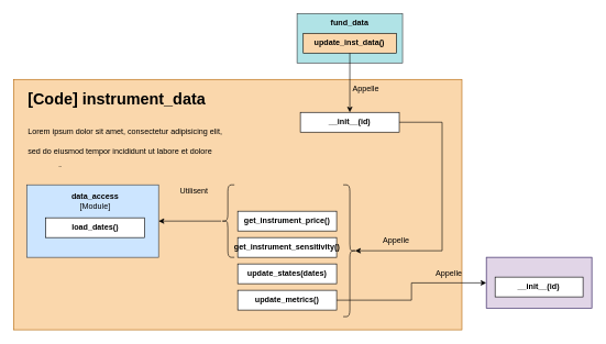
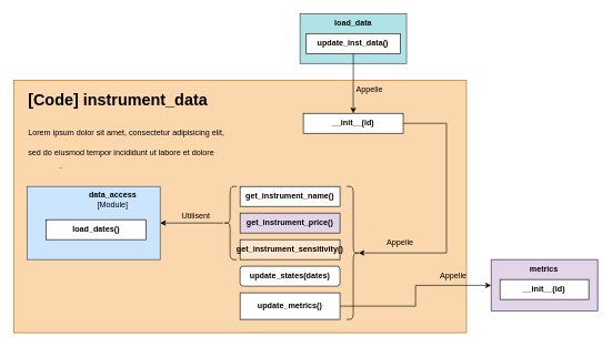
  <mxCell id="0" />
  <mxCell id="1" parent="0" />
  <mxCell id="2" value="&lt;div&gt;&lt;div&gt;&lt;div&gt;&lt;br&gt;&lt;/div&gt;&lt;/div&gt;&lt;/div&gt;" style="rounded=0;whiteSpace=wrap;html=1;fillColor=#fad7ac;strokeColor=#b46504;" vertex="1" parent="1"><mxGeometry x="20" y="120" width="680" height="380" as="geometry" /></mxCell>
  <mxCell id="3" value="" style="group" vertex="1" connectable="0" parent="1"><mxGeometry x="40" y="280" width="200" height="110" as="geometry" /></mxCell>
  <mxCell id="4" value="" style="rounded=0;whiteSpace=wrap;html=1;fillColor=#cce5ff;strokeColor=#36393d;" vertex="1" parent="3"><mxGeometry width="200" height="110" as="geometry" /></mxCell>
  <mxCell id="5" value="&lt;b&gt;load_dates()&lt;/b&gt;" style="rounded=0;whiteSpace=wrap;html=1;" vertex="1" parent="3"><mxGeometry x="29" y="50" width="150" height="30" as="geometry" /></mxCell>
- <mxCell id="6" value="&lt;b&gt;data_access&lt;/b&gt;&lt;div&gt;[Module]&lt;/div&gt;" style="text;html=1;align=center;verticalAlign=middle;whiteSpace=wrap;rounded=0;" vertex="1" parent="3"><mxGeometry x="74" y="10" width="60" height="30" as="geometry" /></mxCell>
- <mxCell id="8" value="&lt;b&gt;get_instrument_price()&lt;/b&gt;" style="rounded=0;whiteSpace=wrap;html=1;" vertex="1" parent="1"><mxGeometry x="360" y="320" width="150" height="30" as="geometry" /></mxCell>
- <mxCell id="9" value="&lt;b&gt;get_instrument_sensitivity()&lt;/b&gt;" style="rounded=0;whiteSpace=wrap;html=1;" vertex="1" parent="1"><mxGeometry x="360" y="360" width="150" height="30" as="geometry" /></mxCell>
+ <mxCell id="6" value="&lt;b&gt;data_access&lt;/b&gt;&lt;div&gt;[Module]&lt;/div&gt;" style="text;html=1;align=center;verticalAlign=middle;whiteSpace=wrap;rounded=0;" vertex="1" parent="3"><mxGeometry x="99" y="5" width="60" height="30" as="geometry" /></mxCell>
+ <mxCell id="7" value="&lt;b&gt;get_instrument_name()&lt;/b&gt;" style="rounded=0;whiteSpace=wrap;html=1;" vertex="1" parent="1"><mxGeometry x="360" y="280" width="150" height="30" as="geometry" /></mxCell>
+ <mxCell id="8" value="&lt;b&gt;get_instrument_price()&lt;/b&gt;" style="rounded=0;whiteSpace=wrap;html=1;fillColor=#e1d5e7;" vertex="1" parent="1"><mxGeometry x="360" y="320" width="150" height="30" as="geometry" /></mxCell>
+ <mxCell id="9" value="&lt;b&gt;get_instrument_sensitivity()&lt;/b&gt;" style="rounded=0;whiteSpace=wrap;html=1;fillColor=#ffe6cc;" vertex="1" parent="1"><mxGeometry x="360" y="360" width="150" height="30" as="geometry" /></mxCell>
  <mxCell id="10" style="edgeStyle=orthogonalEdgeStyle;rounded=0;orthogonalLoop=1;jettySize=auto;html=1;entryX=1;entryY=0.5;entryDx=0;entryDy=0;" edge="1" parent="1" source="11" target="4"><mxGeometry relative="1" as="geometry" /></mxCell>
  <mxCell id="11" value="" style="shape=curlyBracket;whiteSpace=wrap;html=1;rounded=1;labelPosition=left;verticalLabelPosition=middle;align=right;verticalAlign=middle;" vertex="1" parent="1"><mxGeometry x="335" y="280" width="20" height="110" as="geometry" /></mxCell>
- <mxCell id="12" value="Utilisent" style="text;html=1;align=center;verticalAlign=middle;whiteSpace=wrap;rounded=0;" vertex="1" parent="1"><mxGeometry x="264" y="275" width="60" height="30" as="geometry" /></mxCell>
+ <mxCell id="12" value="Utilisent" style="text;html=1;align=center;verticalAlign=middle;whiteSpace=wrap;rounded=0;" vertex="1" parent="1"><mxGeometry x="264" y="310" width="60" height="30" as="geometry" /></mxCell>
  <mxCell id="13" value="&lt;h1 style=&quot;margin-top: 0px;&quot;&gt;&lt;span style=&quot;background-color: transparent; color: light-dark(rgb(0, 0, 0), rgb(255, 255, 255));&quot;&gt;[Code] instrument_data&lt;/span&gt;&lt;/h1&gt;&lt;h1 style=&quot;margin-top: 0px;&quot;&gt;&lt;span style=&quot;background-color: transparent; color: light-dark(rgb(0, 0, 0), rgb(255, 255, 255)); font-size: 12px; font-weight: normal;&quot;&gt;Lorem ipsum dolor sit amet, consectetur adipisicing elit, sed do eiusmod tempor incididunt ut labore et dolore magna aliqua.&lt;/span&gt;&lt;/h1&gt;" style="text;html=1;whiteSpace=wrap;overflow=hidden;rounded=0;" vertex="1" parent="1"><mxGeometry x="40" y="130" width="310" height="120" as="geometry" /></mxCell>
- <mxCell id="14" value="&lt;b&gt;update_states(dates)&lt;/b&gt;" style="rounded=0;whiteSpace=wrap;html=1;" vertex="1" parent="1"><mxGeometry x="360" y="400" width="150" height="30" as="geometry" /></mxCell>
+ <mxCell id="14" value="&lt;b&gt;update_states(dates)&lt;/b&gt;" style="whiteSpace=wrap;html=1;rounded=1;" vertex="1" parent="1"><mxGeometry x="360" y="400" width="150" height="30" as="geometry" /></mxCell>
  <mxCell id="15" style="edgeStyle=orthogonalEdgeStyle;rounded=0;orthogonalLoop=1;jettySize=auto;html=1;entryX=0;entryY=0.5;entryDx=0;entryDy=0;" edge="1" parent="1" source="16" target="29"><mxGeometry relative="1" as="geometry" /></mxCell>
- <mxCell id="16" value="&lt;b&gt;update_metrics()&lt;/b&gt;" style="rounded=0;whiteSpace=wrap;html=1;" vertex="1" parent="1"><mxGeometry x="360" y="440" width="150" height="30" as="geometry" /></mxCell>
+ <mxCell id="16" value="&lt;b&gt;update_metrics()&lt;/b&gt;" style="rounded=0;whiteSpace=wrap;html=1;" vertex="1" parent="1"><mxGeometry x="360" y="440" width="150" height="40" as="geometry" /></mxCell>
  <mxCell id="17" value="" style="shape=curlyBracket;whiteSpace=wrap;html=1;rounded=1;labelPosition=left;verticalLabelPosition=middle;align=right;verticalAlign=middle;flipV=1;flipH=1;" vertex="1" parent="1"><mxGeometry x="520" y="280" width="20" height="200" as="geometry" /></mxCell>
  <mxCell id="18" style="edgeStyle=orthogonalEdgeStyle;rounded=0;orthogonalLoop=1;jettySize=auto;html=1;entryX=0.1;entryY=0.5;entryDx=0;entryDy=0;entryPerimeter=0;" edge="1" parent="1" source="19" target="17"><mxGeometry relative="1" as="geometry"><mxPoint x="790" y="390" as="targetPoint" /><Array as="points"><mxPoint x="670" y="185" /><mxPoint x="670" y="380" /></Array></mxGeometry></mxCell>
  <mxCell id="19" value="&lt;b&gt;__init__(id)&lt;/b&gt;" style="rounded=0;whiteSpace=wrap;html=1;" vertex="1" parent="1"><mxGeometry x="455" y="170" width="150" height="30" as="geometry" /></mxCell>
  <mxCell id="20" value="" style="group" vertex="1" connectable="0" parent="1"><mxGeometry x="450" y="20" width="160" height="75" as="geometry" /></mxCell>
  <mxCell id="21" value="&lt;div&gt;&lt;div&gt;&lt;div&gt;&lt;br&gt;&lt;/div&gt;&lt;/div&gt;&lt;/div&gt;" style="rounded=0;whiteSpace=wrap;html=1;fillColor=light-dark(#b0e3e6, #182e44);strokeColor=#36393d;" vertex="1" parent="20"><mxGeometry width="160" height="75" as="geometry" /></mxCell>
- <mxCell id="22" value="&lt;b&gt;update_inst_data()&lt;/b&gt;" style="rounded=0;whiteSpace=wrap;html=1;fillColor=#fad7ac;" vertex="1" parent="20"><mxGeometry x="9.412" y="30" width="141.176" height="30" as="geometry" /></mxCell>
- <mxCell id="23" value="&lt;b&gt;fund_data&lt;/b&gt;" style="text;html=1;align=center;verticalAlign=middle;whiteSpace=wrap;rounded=0;" vertex="1" parent="20"><mxGeometry x="51.765" width="56.471" height="30" as="geometry" /></mxCell>
+ <mxCell id="22" value="&lt;b&gt;update_inst_data()&lt;/b&gt;" style="rounded=0;whiteSpace=wrap;html=1;" vertex="1" parent="20"><mxGeometry x="9.412" y="30" width="141.176" height="30" as="geometry" /></mxCell>
+ <mxCell id="23" value="&lt;b&gt;load_data&lt;/b&gt;" style="text;html=1;align=center;verticalAlign=middle;whiteSpace=wrap;rounded=0;" vertex="1" parent="20"><mxGeometry x="51.765" width="56.471" height="30" as="geometry" /></mxCell>
  <mxCell id="24" style="edgeStyle=orthogonalEdgeStyle;rounded=0;orthogonalLoop=1;jettySize=auto;html=1;" edge="1" parent="1" source="22" target="19"><mxGeometry relative="1" as="geometry" /></mxCell>
  <mxCell id="25" value="Appelle" style="text;html=1;align=center;verticalAlign=middle;whiteSpace=wrap;rounded=0;" vertex="1" parent="1"><mxGeometry x="550" y="350" width="101" height="30" as="geometry" /></mxCell>
  <mxCell id="26" value="" style="group" vertex="1" connectable="0" parent="1"><mxGeometry x="737" y="390" width="160" height="77.5" as="geometry" /></mxCell>
  <mxCell id="27" value="" style="group;fillColor=#e1d5e7;strokeColor=#9673a6;" vertex="1" connectable="0" parent="26"><mxGeometry width="160" height="77.5" as="geometry" /></mxCell>
+ <mxCell id="28" value="&lt;b&gt;metrics&lt;/b&gt;" style="text;html=1;align=center;verticalAlign=middle;whiteSpace=wrap;rounded=0;" vertex="1" parent="27"><mxGeometry x="53.333" width="53.333" height="30" as="geometry" /></mxCell>
  <mxCell id="29" value="" style="rounded=0;whiteSpace=wrap;html=1;fillColor=none;strokeColor=#56517e;gradientColor=none;" vertex="1" parent="27"><mxGeometry width="160" height="77.5" as="geometry" /></mxCell>
  <mxCell id="30" value="&lt;b&gt;__init__(id)&lt;/b&gt;" style="rounded=0;whiteSpace=wrap;html=1;" vertex="1" parent="26"><mxGeometry x="13.333" y="30" width="133.333" height="30" as="geometry" /></mxCell>
  <mxCell id="31" value="Appelle" style="text;html=1;align=center;verticalAlign=middle;whiteSpace=wrap;rounded=0;" vertex="1" parent="1"><mxGeometry x="630" y="400" width="101" height="30" as="geometry" /></mxCell>
  <mxCell id="32" value="Appelle" style="text;html=1;align=center;verticalAlign=middle;whiteSpace=wrap;rounded=0;" vertex="1" parent="1"><mxGeometry x="504" y="120" width="101" height="30" as="geometry" /></mxCell>
